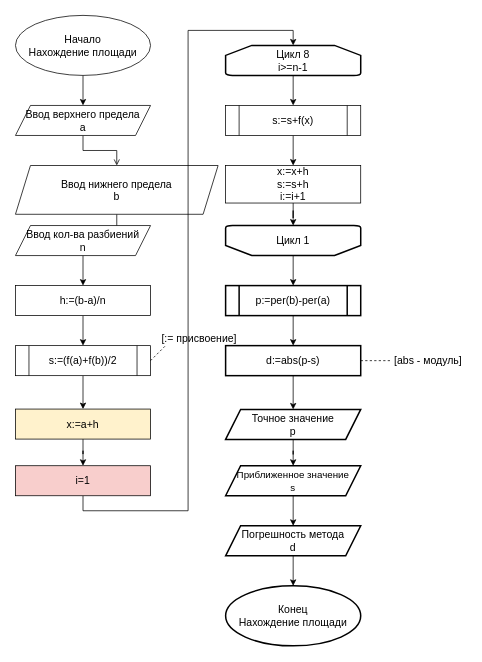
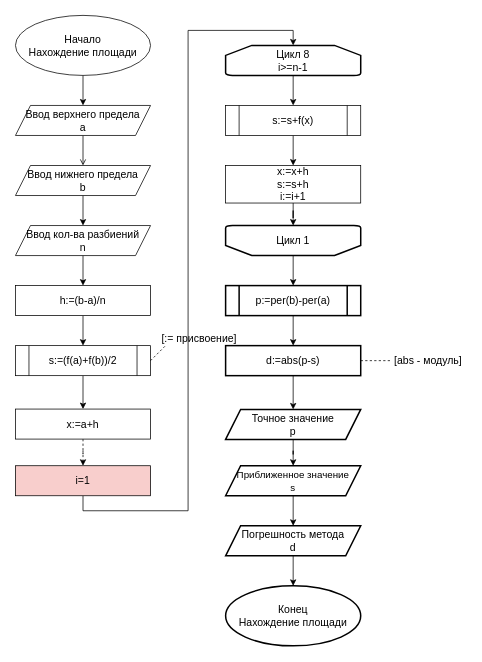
  <mxCell id="0" />
  <mxCell id="1" parent="0" />
  <mxCell id="2" value="" style="edgeStyle=orthogonalEdgeStyle;rounded=0;orthogonalLoop=1;jettySize=auto;html=1;fontSize=14;" edge="1" parent="1" source="3" target="5"><mxGeometry relative="1" as="geometry" /></mxCell>
  <mxCell id="3" value="&lt;font style=&quot;font-size: 14px;&quot;&gt;Начало&lt;br&gt;Нахождение площади&lt;/font&gt;" style="ellipse;whiteSpace=wrap;html=1;" vertex="1" parent="1"><mxGeometry x="20" y="20" width="180" height="80" as="geometry" /></mxCell>
  <mxCell id="4" value="" style="edgeStyle=orthogonalEdgeStyle;rounded=0;orthogonalLoop=1;jettySize=auto;html=1;fontSize=14;endArrow=open;" edge="1" parent="1" source="5" target="7"><mxGeometry relative="1" as="geometry" /></mxCell>
  <mxCell id="5" value="&lt;font style=&quot;font-size: 14px;&quot;&gt;Ввод верхнего предела&lt;br&gt;a&lt;br&gt;&lt;/font&gt;" style="shape=parallelogram;perimeter=parallelogramPerimeter;whiteSpace=wrap;html=1;fixedSize=1;" vertex="1" parent="1"><mxGeometry x="20" y="140" width="180" height="40" as="geometry" /></mxCell>
  <mxCell id="6" value="" style="edgeStyle=orthogonalEdgeStyle;rounded=0;orthogonalLoop=1;jettySize=auto;html=1;fontSize=14;" edge="1" parent="1" source="7" target="9"><mxGeometry relative="1" as="geometry" /></mxCell>
- <mxCell id="7" value="&lt;font style=&quot;font-size: 14px;&quot;&gt;Ввод нижнего предела&lt;br&gt;b&lt;br&gt;&lt;/font&gt;" style="shape=parallelogram;perimeter=parallelogramPerimeter;whiteSpace=wrap;html=1;fixedSize=1;" vertex="1" parent="1"><mxGeometry x="20" y="220" width="270" height="65" as="geometry" /></mxCell>
+ <mxCell id="7" value="&lt;font style=&quot;font-size: 14px;&quot;&gt;Ввод нижнего предела&lt;br&gt;b&lt;br&gt;&lt;/font&gt;" style="shape=parallelogram;perimeter=parallelogramPerimeter;whiteSpace=wrap;html=1;fixedSize=1;" vertex="1" parent="1"><mxGeometry x="20" y="220" width="180" height="40" as="geometry" /></mxCell>
  <mxCell id="8" value="" style="edgeStyle=orthogonalEdgeStyle;rounded=0;orthogonalLoop=1;jettySize=auto;html=1;fontSize=14;" edge="1" parent="1" source="9" target="11"><mxGeometry relative="1" as="geometry" /></mxCell>
  <mxCell id="9" value="&lt;font style=&quot;font-size: 14px;&quot;&gt;Ввод кол-ва разбиений&lt;br&gt;n&lt;br&gt;&lt;/font&gt;" style="shape=parallelogram;perimeter=parallelogramPerimeter;whiteSpace=wrap;html=1;fixedSize=1;" vertex="1" parent="1"><mxGeometry x="20" y="300" width="180" height="40" as="geometry" /></mxCell>
  <mxCell id="10" value="" style="edgeStyle=orthogonalEdgeStyle;rounded=0;orthogonalLoop=1;jettySize=auto;html=1;fontSize=14;" edge="1" parent="1" source="11" target="13"><mxGeometry relative="1" as="geometry" /></mxCell>
  <mxCell id="11" value="&lt;font style=&quot;font-size: 14px;&quot;&gt;h:=(b-a)/n&lt;/font&gt;" style="whiteSpace=wrap;html=1;" vertex="1" parent="1"><mxGeometry x="20" y="380" width="180" height="40" as="geometry" /></mxCell>
  <mxCell id="12" value="" style="edgeStyle=orthogonalEdgeStyle;rounded=0;orthogonalLoop=1;jettySize=auto;html=1;fontSize=14;" edge="1" parent="1" source="13" target="15"><mxGeometry relative="1" as="geometry" /></mxCell>
  <mxCell id="13" value="s:=(f(a)+f(b))/2" style="shape=process;whiteSpace=wrap;html=1;backgroundOutline=1;fontSize=14;" vertex="1" parent="1"><mxGeometry x="20" y="460" width="180" height="40" as="geometry" /></mxCell>
- <mxCell id="14" value="" style="edgeStyle=orthogonalEdgeStyle;rounded=0;orthogonalLoop=1;jettySize=auto;html=1;fontSize=14;" edge="1" parent="1" source="15" target="17"><mxGeometry relative="1" as="geometry" /></mxCell>
- <mxCell id="15" value="x:=a+h" style="whiteSpace=wrap;html=1;fontSize=14;fillColor=#fff2cc;" vertex="1" parent="1"><mxGeometry x="20" y="544.5" width="180" height="40" as="geometry" /></mxCell>
+ <mxCell id="14" value="" style="edgeStyle=orthogonalEdgeStyle;rounded=0;orthogonalLoop=1;jettySize=auto;html=1;fontSize=14;dashed=1;" edge="1" parent="1" source="15" target="17"><mxGeometry relative="1" as="geometry" /></mxCell>
+ <mxCell id="15" value="x:=a+h" style="whiteSpace=wrap;html=1;fontSize=14;" vertex="1" parent="1"><mxGeometry x="20" y="544.5" width="180" height="40" as="geometry" /></mxCell>
  <mxCell id="16" style="edgeStyle=orthogonalEdgeStyle;rounded=0;orthogonalLoop=1;jettySize=auto;html=1;fontSize=14;exitX=0.5;exitY=1;exitDx=0;exitDy=0;entryX=0.5;entryY=0;entryDx=0;entryDy=0;entryPerimeter=0;" edge="1" parent="1" source="17" target="19"><mxGeometry relative="1" as="geometry"><mxPoint x="260" y="150" as="targetPoint" /></mxGeometry></mxCell>
  <mxCell id="17" value="i=1" style="whiteSpace=wrap;html=1;fontSize=14;fillColor=#f8cecc;" vertex="1" parent="1"><mxGeometry x="20" y="620" width="180" height="40" as="geometry" /></mxCell>
  <mxCell id="18" value="" style="edgeStyle=orthogonalEdgeStyle;rounded=0;orthogonalLoop=1;jettySize=auto;html=1;fontSize=14;" edge="1" parent="1" source="19" target="21"><mxGeometry relative="1" as="geometry" /></mxCell>
  <mxCell id="19" value="Цикл 8&lt;br&gt;i&amp;gt;=n-1" style="strokeWidth=2;html=1;shape=mxgraph.flowchart.loop_limit;whiteSpace=wrap;fontSize=14;" vertex="1" parent="1"><mxGeometry x="300" y="60" width="180" height="40" as="geometry" /></mxCell>
  <mxCell id="20" value="" style="edgeStyle=orthogonalEdgeStyle;rounded=0;orthogonalLoop=1;jettySize=auto;html=1;fontSize=14;" edge="1" parent="1" source="21" target="23"><mxGeometry relative="1" as="geometry" /></mxCell>
  <mxCell id="21" value="s:=s+f(x)" style="shape=process;whiteSpace=wrap;html=1;backgroundOutline=1;fontSize=14;" vertex="1" parent="1"><mxGeometry x="300" y="140" width="180" height="40" as="geometry" /></mxCell>
  <mxCell id="22" value="" style="edgeStyle=orthogonalEdgeStyle;rounded=0;orthogonalLoop=1;jettySize=auto;html=1;fontSize=14;" edge="1" parent="1" source="23" target="25"><mxGeometry relative="1" as="geometry" /></mxCell>
  <mxCell id="23" value="x:=x+h&lt;br&gt;s:=s+h&lt;br&gt;i:=i+1" style="whiteSpace=wrap;html=1;fontSize=14;" vertex="1" parent="1"><mxGeometry x="300" y="220" width="180" height="50" as="geometry" /></mxCell>
  <mxCell id="24" value="" style="edgeStyle=orthogonalEdgeStyle;rounded=0;orthogonalLoop=1;jettySize=auto;html=1;fontSize=14;" edge="1" parent="1" source="25" target="27"><mxGeometry relative="1" as="geometry" /></mxCell>
  <mxCell id="25" value="Цикл 1" style="strokeWidth=2;html=1;shape=mxgraph.flowchart.loop_limit;whiteSpace=wrap;fontSize=14;direction=west;" vertex="1" parent="1"><mxGeometry x="300" y="300" width="180" height="40" as="geometry" /></mxCell>
  <mxCell id="26" value="" style="edgeStyle=orthogonalEdgeStyle;rounded=0;orthogonalLoop=1;jettySize=auto;html=1;fontSize=14;" edge="1" parent="1" source="27" target="29"><mxGeometry relative="1" as="geometry" /></mxCell>
  <mxCell id="27" value="p:=per(b)-per(a)" style="shape=process;whiteSpace=wrap;html=1;backgroundOutline=1;fontSize=14;strokeWidth=2;" vertex="1" parent="1"><mxGeometry x="300" y="380" width="180" height="40" as="geometry" /></mxCell>
  <mxCell id="28" value="" style="edgeStyle=orthogonalEdgeStyle;rounded=0;orthogonalLoop=1;jettySize=auto;html=1;fontSize=14;" edge="1" parent="1" source="29" target="35"><mxGeometry relative="1" as="geometry" /></mxCell>
  <mxCell id="29" value="d:=abs(p-s)" style="whiteSpace=wrap;html=1;fontSize=14;strokeWidth=2;" vertex="1" parent="1"><mxGeometry x="300" y="460" width="180" height="40" as="geometry" /></mxCell>
  <mxCell id="30" value="" style="endArrow=none;dashed=1;html=1;rounded=0;fontSize=14;" edge="1" parent="1" target="31"><mxGeometry width="50" height="50" relative="1" as="geometry"><mxPoint x="480" y="480" as="sourcePoint" /><mxPoint x="510" y="480" as="targetPoint" /></mxGeometry></mxCell>
  <mxCell id="31" value="[abs - модуль]" style="text;html=1;strokeColor=none;fillColor=none;align=center;verticalAlign=middle;whiteSpace=wrap;rounded=0;fontSize=14;" vertex="1" parent="1"><mxGeometry x="520" y="465" width="100" height="30" as="geometry" /></mxCell>
  <mxCell id="32" value="" style="endArrow=none;dashed=1;html=1;rounded=0;fontSize=14;" edge="1" parent="1"><mxGeometry width="50" height="50" relative="1" as="geometry"><mxPoint x="200" y="480" as="sourcePoint" /><mxPoint x="220" y="460" as="targetPoint" /></mxGeometry></mxCell>
  <mxCell id="33" value="[:= присвоение]" style="text;html=1;strokeColor=none;fillColor=none;align=center;verticalAlign=middle;whiteSpace=wrap;rounded=0;fontSize=14;" vertex="1" parent="1"><mxGeometry x="200" y="440" width="130" height="20" as="geometry" /></mxCell>
  <mxCell id="34" value="" style="edgeStyle=orthogonalEdgeStyle;rounded=0;orthogonalLoop=1;jettySize=auto;html=1;fontSize=14;" edge="1" parent="1" source="35" target="39"><mxGeometry relative="1" as="geometry" /></mxCell>
  <mxCell id="35" value="Точное значение&lt;br&gt;p" style="shape=parallelogram;perimeter=parallelogramPerimeter;whiteSpace=wrap;html=1;fixedSize=1;fontSize=14;strokeWidth=2;" vertex="1" parent="1"><mxGeometry x="300" y="545" width="180" height="40" as="geometry" /></mxCell>
  <mxCell id="36" value="" style="edgeStyle=orthogonalEdgeStyle;rounded=0;orthogonalLoop=1;jettySize=auto;html=1;fontSize=13;" edge="1" parent="1" source="37" target="40"><mxGeometry relative="1" as="geometry" /></mxCell>
  <mxCell id="37" value="Погрешность метода&lt;br&gt;d" style="shape=parallelogram;perimeter=parallelogramPerimeter;whiteSpace=wrap;html=1;fixedSize=1;fontSize=14;strokeWidth=2;" vertex="1" parent="1"><mxGeometry x="300" y="700" width="180" height="40" as="geometry" /></mxCell>
  <mxCell id="38" value="" style="edgeStyle=orthogonalEdgeStyle;rounded=0;orthogonalLoop=1;jettySize=auto;html=1;fontSize=14;" edge="1" parent="1" source="39" target="37"><mxGeometry relative="1" as="geometry" /></mxCell>
  <mxCell id="39" value="&lt;font style=&quot;font-size: 13px;&quot;&gt;Приближенное значение&lt;br&gt;s&lt;/font&gt;" style="shape=parallelogram;perimeter=parallelogramPerimeter;whiteSpace=wrap;html=1;fixedSize=1;fontSize=14;strokeWidth=2;" vertex="1" parent="1"><mxGeometry x="300" y="620" width="180" height="40" as="geometry" /></mxCell>
  <mxCell id="40" value="Конец&lt;br&gt;Нахождение площади" style="ellipse;whiteSpace=wrap;html=1;fontSize=14;strokeWidth=2;" vertex="1" parent="1"><mxGeometry x="300" y="780" width="180" height="80" as="geometry" /></mxCell>
